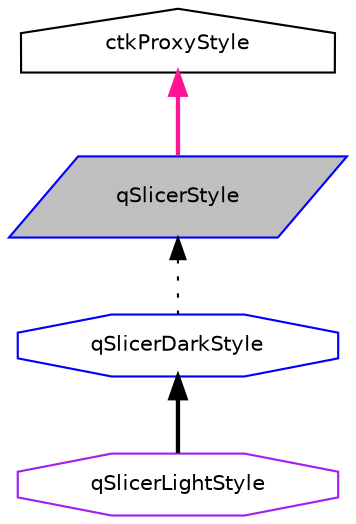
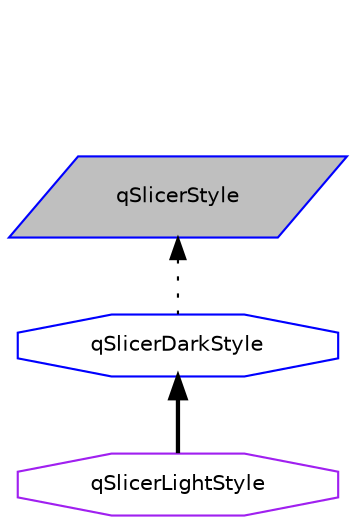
  digraph {
    node [color=blue fontname=Helvetica fontsize=10 shape=octagon]
    edge [color=black dir=back fontname=Helvetica fontsize=10 labelfontname=Helvetica labelfontsize=10 style=bold]
    n1 [fillcolor=grey75 fontcolor=black height=0.2 label=qSlicerStyle shape=parallelogram style=filled width=0.4]
    n2 [height=0.2 label=qSlicerDarkStyle width=0.4]
    n3 [color=purple height=0.2 label=qSlicerLightStyle width=0.4]
-   n4 [color=black height=0.2 label=ctkProxyStyle shape=house width=0.4]
    n1 -> n2 [style=dotted]
    n2 -> n3
-   n4 -> n1 [color=deeppink]
  }
